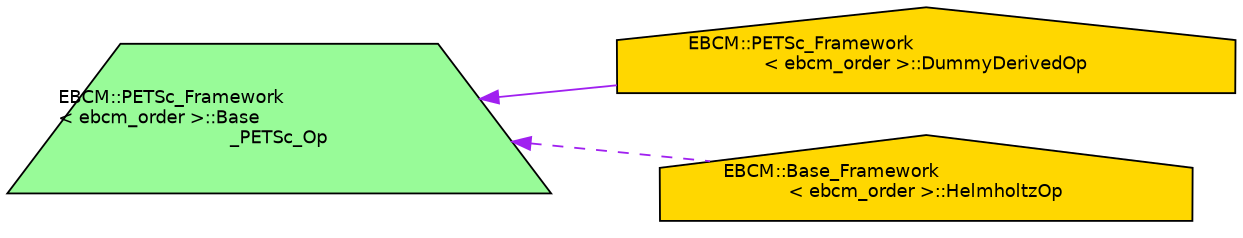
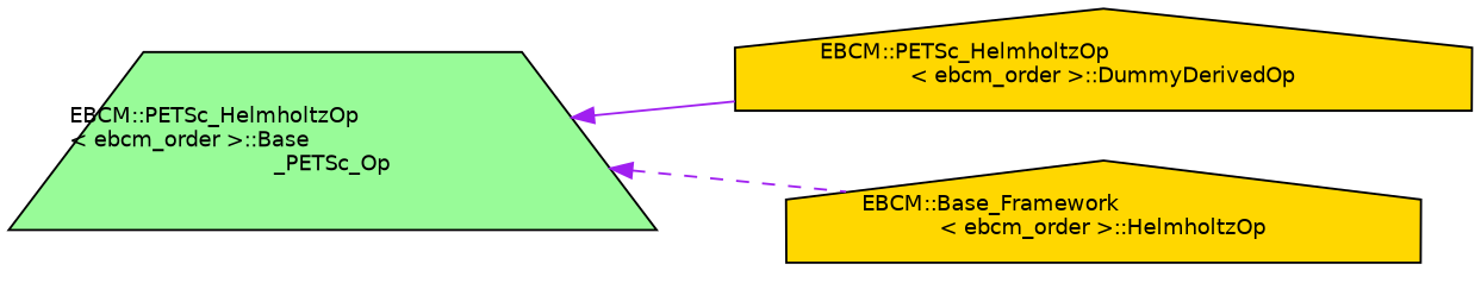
  digraph {
    rankdir=LR
    node [color=black fillcolor=gold fontname=Helvetica fontsize=10 shape=house style=filled]
    edge [color=purple dir=back fontname=Helvetica fontsize=10 labelfontname=Helvetica labelfontsize=10]
-   n1 [fillcolor=palegreen height=0.2 label="EBCM::PETSc_Framework\l\< ebcm_order \>::Base\l_PETSc_Op" shape=trapezium width=0.4]
-   n2 [height=0.2 label="EBCM::PETSc_Framework\l\< ebcm_order \>::DummyDerivedOp" width=0.4]
+   n1 [fillcolor=palegreen height=0.2 label="EBCM::PETSc_HelmholtzOp\l\< ebcm_order \>::Base\l_PETSc_Op" shape=trapezium width=0.4]
+   n2 [height=0.2 label="EBCM::PETSc_HelmholtzOp\l\< ebcm_order \>::DummyDerivedOp" width=0.4]
    n3 [height=0.2 label="EBCM::Base_Framework\l\< ebcm_order \>::HelmholtzOp" width=0.4]
    n1 -> n2 [style=solid]
    n1 -> n3 [style=dashed]
  }
